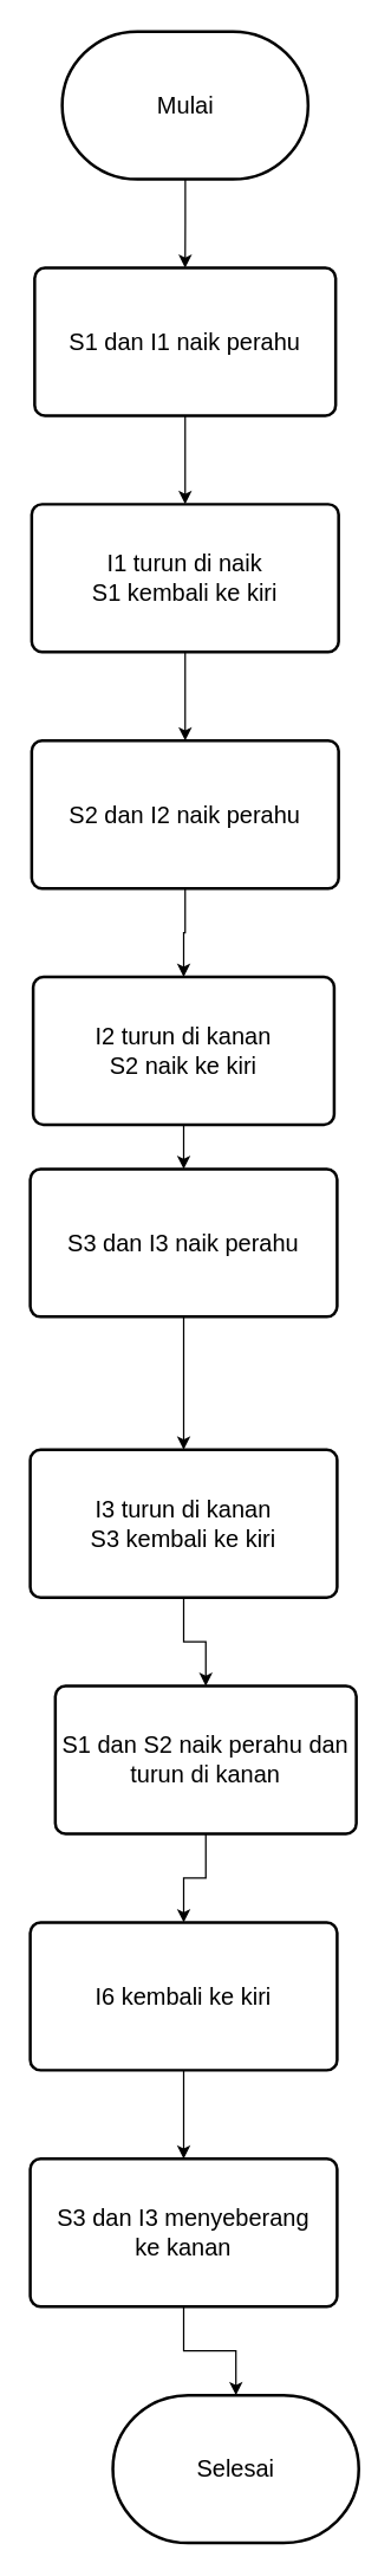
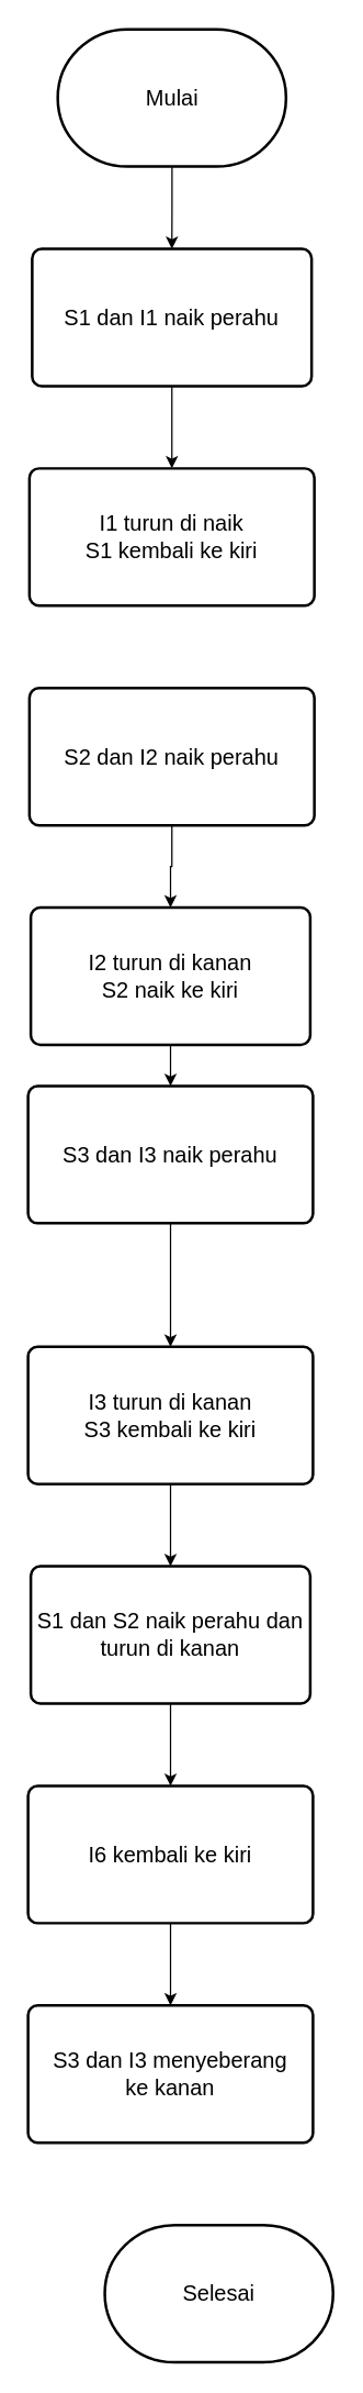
  <mxCell id="0" />
  <mxCell id="1" parent="0" />
  <mxCell id="2" value="" style="edgeStyle=orthogonalEdgeStyle;rounded=0;orthogonalLoop=1;jettySize=auto;html=1;" edge="1" parent="1" source="3" target="5"><mxGeometry relative="1" as="geometry" /></mxCell>
  <mxCell id="3" value="&lt;span style=&quot;font-family: sans-serif; font-size: medium; text-align: start;&quot;&gt;Mulai&lt;/span&gt;" style="strokeWidth=2;html=1;shape=mxgraph.flowchart.terminator;whiteSpace=wrap;" vertex="1" parent="1"><mxGeometry x="41.66" y="20" width="166.67" height="100" as="geometry" /></mxCell>
  <mxCell id="4" value="" style="edgeStyle=orthogonalEdgeStyle;rounded=0;orthogonalLoop=1;jettySize=auto;html=1;" edge="1" parent="1" source="5" target="7"><mxGeometry relative="1" as="geometry" /></mxCell>
  <mxCell id="5" value="&lt;span style=&quot;font-family: sans-serif; font-size: medium; text-align: start;&quot;&gt;S1 dan I1 naik perahu&lt;/span&gt;" style="rounded=1;whiteSpace=wrap;html=1;absoluteArcSize=1;arcSize=14;strokeWidth=2;" vertex="1" parent="1"><mxGeometry x="23" y="180" width="204" height="100" as="geometry" /></mxCell>
- <mxCell id="6" value="" style="edgeStyle=orthogonalEdgeStyle;rounded=0;orthogonalLoop=1;jettySize=auto;html=1;" edge="1" parent="1" source="7" target="9"><mxGeometry relative="1" as="geometry" /></mxCell>
  <mxCell id="7" value="&lt;span style=&quot;font-family: sans-serif; font-size: medium; text-align: start;&quot;&gt;I1 turun di naik&lt;/span&gt;&lt;br style=&quot;font-family: sans-serif; font-size: medium; text-align: start;&quot;&gt;&lt;span style=&quot;font-family: sans-serif; font-size: medium; text-align: start;&quot;&gt;S1 kembali ke kiri&lt;/span&gt;" style="rounded=1;whiteSpace=wrap;html=1;absoluteArcSize=1;arcSize=14;strokeWidth=2;" vertex="1" parent="1"><mxGeometry x="21" y="340" width="208" height="100" as="geometry" /></mxCell>
  <mxCell id="8" value="" style="edgeStyle=orthogonalEdgeStyle;rounded=0;orthogonalLoop=1;jettySize=auto;html=1;" edge="1" parent="1" source="9" target="11"><mxGeometry relative="1" as="geometry" /></mxCell>
  <mxCell id="9" value="&lt;span style=&quot;font-family: sans-serif; font-size: medium; text-align: start;&quot;&gt;S2 dan I2 naik perahu&lt;/span&gt;" style="rounded=1;whiteSpace=wrap;html=1;absoluteArcSize=1;arcSize=14;strokeWidth=2;" vertex="1" parent="1"><mxGeometry x="21" y="500" width="208" height="100" as="geometry" /></mxCell>
  <mxCell id="10" value="" style="edgeStyle=orthogonalEdgeStyle;rounded=0;orthogonalLoop=1;jettySize=auto;html=1;" edge="1" parent="1" source="11" target="13"><mxGeometry relative="1" as="geometry" /></mxCell>
  <mxCell id="11" value="&lt;span style=&quot;font-family: sans-serif; font-size: medium; text-align: start;&quot;&gt;I2 turun di kanan&lt;/span&gt;&lt;br style=&quot;font-family: sans-serif; font-size: medium; text-align: start;&quot;&gt;&lt;span style=&quot;font-family: sans-serif; font-size: medium; text-align: start;&quot;&gt;S2 naik ke kiri&lt;/span&gt;" style="rounded=1;whiteSpace=wrap;html=1;absoluteArcSize=1;arcSize=14;strokeWidth=2;" vertex="1" parent="1"><mxGeometry x="22" y="660" width="204" height="100" as="geometry" /></mxCell>
  <mxCell id="12" value="" style="edgeStyle=orthogonalEdgeStyle;rounded=0;orthogonalLoop=1;jettySize=auto;html=1;" edge="1" parent="1" source="13" target="15"><mxGeometry relative="1" as="geometry" /></mxCell>
  <mxCell id="13" value="&lt;span style=&quot;font-family: sans-serif; font-size: medium; text-align: start;&quot;&gt;S3 dan I3 naik perahu&lt;/span&gt;" style="rounded=1;whiteSpace=wrap;html=1;absoluteArcSize=1;arcSize=14;strokeWidth=2;" vertex="1" parent="1"><mxGeometry x="20" y="790" width="208" height="100" as="geometry" /></mxCell>
  <mxCell id="14" value="" style="edgeStyle=orthogonalEdgeStyle;rounded=0;orthogonalLoop=1;jettySize=auto;html=1;" edge="1" parent="1" source="15" target="17"><mxGeometry relative="1" as="geometry" /></mxCell>
  <mxCell id="15" value="&lt;span style=&quot;font-family: sans-serif; font-size: medium; text-align: start;&quot;&gt;I3 turun di kanan&lt;/span&gt;&lt;br style=&quot;font-family: sans-serif; font-size: medium; text-align: start;&quot;&gt;&lt;span style=&quot;font-family: sans-serif; font-size: medium; text-align: start;&quot;&gt;S3 kembali ke kiri&lt;/span&gt;" style="rounded=1;whiteSpace=wrap;html=1;absoluteArcSize=1;arcSize=14;strokeWidth=2;" vertex="1" parent="1"><mxGeometry x="20" y="980" width="208" height="100" as="geometry" /></mxCell>
  <mxCell id="16" value="" style="edgeStyle=orthogonalEdgeStyle;rounded=0;orthogonalLoop=1;jettySize=auto;html=1;" edge="1" parent="1" source="17" target="19"><mxGeometry relative="1" as="geometry" /></mxCell>
- <mxCell id="17" value="&lt;span style=&quot;font-family: sans-serif; font-size: medium; text-align: start;&quot;&gt;S1 dan S2 naik perahu dan&lt;/span&gt;&lt;br style=&quot;font-family: sans-serif; font-size: medium; text-align: start;&quot;&gt;&lt;span style=&quot;font-family: sans-serif; font-size: medium; text-align: start;&quot;&gt;turun di kanan&lt;/span&gt;" style="rounded=1;whiteSpace=wrap;html=1;absoluteArcSize=1;arcSize=14;strokeWidth=2;" vertex="1" parent="1"><mxGeometry x="37" y="1140" width="204" height="100" as="geometry" /></mxCell>
+ <mxCell id="17" value="&lt;span style=&quot;font-family: sans-serif; font-size: medium; text-align: start;&quot;&gt;S1 dan S2 naik perahu dan&lt;/span&gt;&lt;br style=&quot;font-family: sans-serif; font-size: medium; text-align: start;&quot;&gt;&lt;span style=&quot;font-family: sans-serif; font-size: medium; text-align: start;&quot;&gt;turun di kanan&lt;/span&gt;" style="rounded=1;whiteSpace=wrap;html=1;absoluteArcSize=1;arcSize=14;strokeWidth=2;" vertex="1" parent="1"><mxGeometry x="22" y="1140" width="204" height="100" as="geometry" /></mxCell>
  <mxCell id="18" value="" style="edgeStyle=orthogonalEdgeStyle;rounded=0;orthogonalLoop=1;jettySize=auto;html=1;" edge="1" parent="1" source="19" target="21"><mxGeometry relative="1" as="geometry" /></mxCell>
  <mxCell id="19" value="&lt;span style=&quot;font-family: sans-serif; font-size: medium; text-align: start;&quot;&gt;I6 kembali ke kiri&lt;/span&gt;" style="rounded=1;whiteSpace=wrap;html=1;absoluteArcSize=1;arcSize=14;strokeWidth=2;" vertex="1" parent="1"><mxGeometry x="20" y="1300" width="208" height="100" as="geometry" /></mxCell>
- <mxCell id="20" value="" style="edgeStyle=orthogonalEdgeStyle;rounded=0;orthogonalLoop=1;jettySize=auto;html=1;" edge="1" parent="1" source="21" target="22"><mxGeometry relative="1" as="geometry" /></mxCell>
  <mxCell id="21" value="&lt;span style=&quot;font-family: sans-serif; font-size: medium; text-align: start;&quot;&gt;S3 dan I3 menyeberang&lt;/span&gt;&lt;br style=&quot;font-family: sans-serif; font-size: medium; text-align: start;&quot;&gt;&lt;span style=&quot;font-family: sans-serif; font-size: medium; text-align: start;&quot;&gt;ke kanan&lt;/span&gt;" style="rounded=1;whiteSpace=wrap;html=1;absoluteArcSize=1;arcSize=14;strokeWidth=2;" vertex="1" parent="1"><mxGeometry x="20" y="1460" width="208" height="100" as="geometry" /></mxCell>
  <mxCell id="22" value="&lt;span style=&quot;font-family: sans-serif; font-size: medium; text-align: start;&quot;&gt;Selesai&lt;/span&gt;" style="strokeWidth=2;html=1;shape=mxgraph.flowchart.terminator;whiteSpace=wrap;" vertex="1" parent="1"><mxGeometry x="76" y="1620" width="166.67" height="100" as="geometry" /></mxCell>
